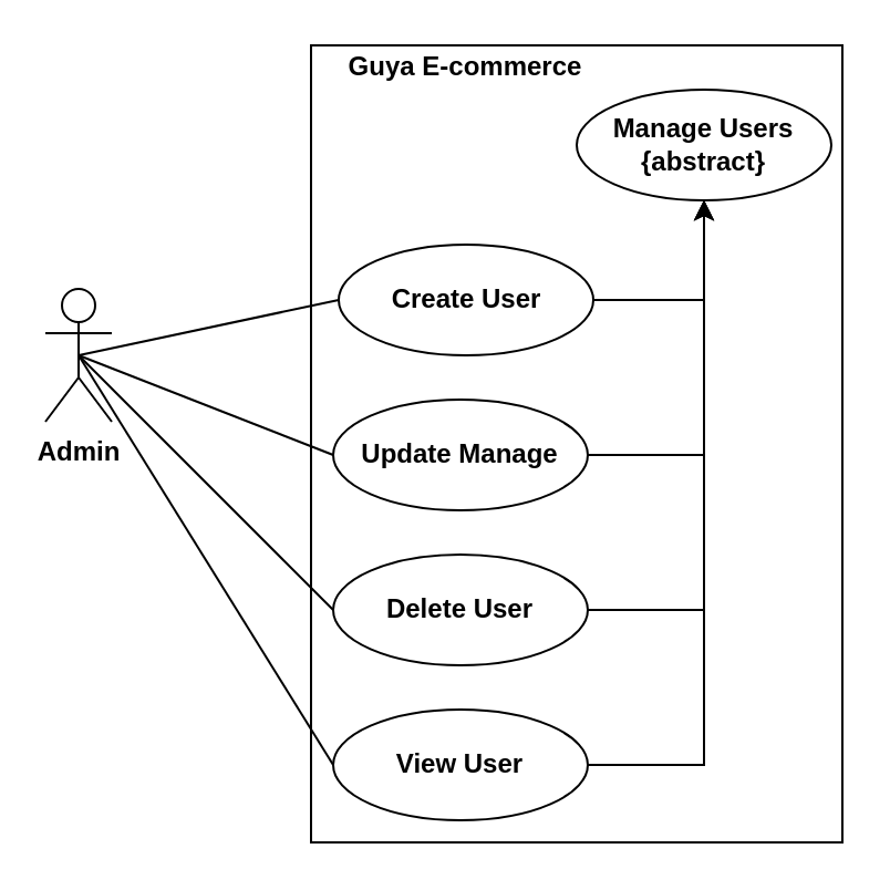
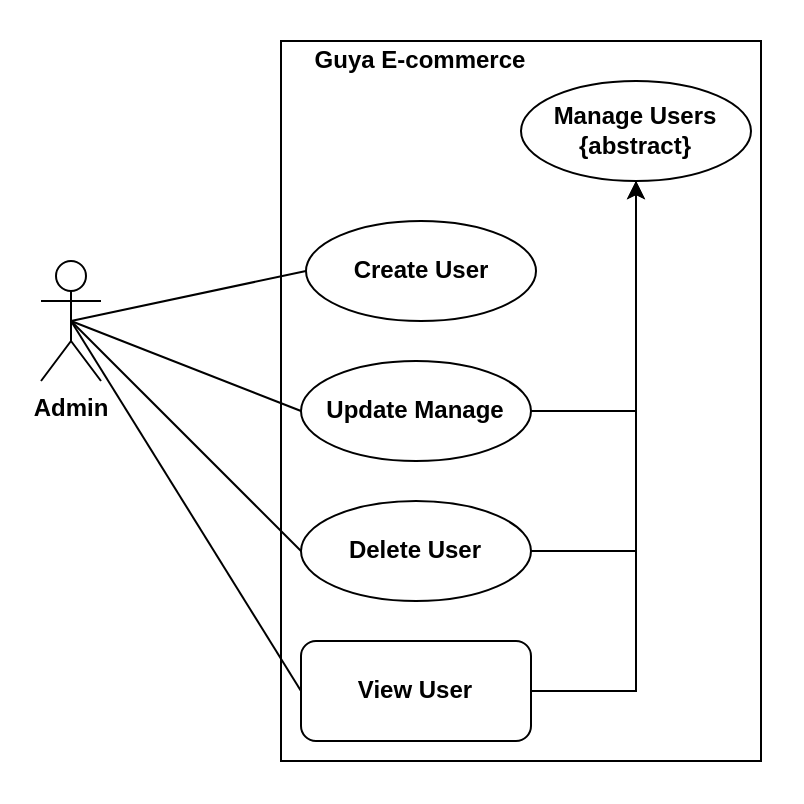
  <mxCell id="0" />
  <mxCell id="1" parent="0" />
  <mxCell id="2" value="Admin" style="shape=umlActor;verticalLabelPosition=bottom;labelBackgroundColor=#ffffff;verticalAlign=top;html=1;outlineConnect=0;fontStyle=1" vertex="1" parent="1"><mxGeometry x="20" y="130" width="30" height="60" as="geometry" /></mxCell>
  <mxCell id="3" value="" style="rounded=0;whiteSpace=wrap;html=1;" vertex="1" parent="1"><mxGeometry x="140" y="20" width="240" height="360" as="geometry" /></mxCell>
  <mxCell id="4" value="Guya E-commerce" style="text;html=1;strokeColor=none;fillColor=none;align=center;verticalAlign=middle;whiteSpace=wrap;rounded=0;fontStyle=1" vertex="1" parent="1"><mxGeometry x="150" y="20" width="120" height="20" as="geometry" /></mxCell>
  <mxCell id="5" value="Manage Users&lt;br&gt;{abstract}" style="ellipse;whiteSpace=wrap;html=1;fontStyle=1;align=center;horizontal=1;labelBackgroundColor=none;labelBorderColor=none;shadow=0;" vertex="1" parent="1"><mxGeometry x="260" y="40" width="115" height="50" as="geometry" /></mxCell>
- <mxCell id="6" style="edgeStyle=orthogonalEdgeStyle;rounded=0;orthogonalLoop=1;jettySize=auto;html=1;exitX=1;exitY=0.5;exitDx=0;exitDy=0;entryX=0.5;entryY=1;entryDx=0;entryDy=0;" edge="1" parent="1" source="7" target="5"><mxGeometry relative="1" as="geometry" /></mxCell>
  <mxCell id="7" value="Create User" style="ellipse;whiteSpace=wrap;html=1;fontStyle=1;align=center;horizontal=1;labelBackgroundColor=none;labelBorderColor=none;shadow=0;" vertex="1" parent="1"><mxGeometry x="152.5" y="110" width="115" height="50" as="geometry" /></mxCell>
  <mxCell id="8" style="edgeStyle=orthogonalEdgeStyle;rounded=0;orthogonalLoop=1;jettySize=auto;html=1;exitX=1;exitY=0.5;exitDx=0;exitDy=0;entryX=0.5;entryY=1;entryDx=0;entryDy=0;" edge="1" parent="1" source="9" target="5"><mxGeometry relative="1" as="geometry"><mxPoint x="320" y="90" as="targetPoint" /></mxGeometry></mxCell>
  <mxCell id="9" value="Update Manage" style="ellipse;whiteSpace=wrap;html=1;fontStyle=1;align=center;horizontal=1;labelBackgroundColor=none;labelBorderColor=none;shadow=0;" vertex="1" parent="1"><mxGeometry x="150" y="180" width="115" height="50" as="geometry" /></mxCell>
  <mxCell id="10" style="edgeStyle=orthogonalEdgeStyle;rounded=0;orthogonalLoop=1;jettySize=auto;html=1;exitX=1;exitY=0.5;exitDx=0;exitDy=0;entryX=0.5;entryY=1;entryDx=0;entryDy=0;" edge="1" parent="1" source="11" target="5"><mxGeometry relative="1" as="geometry" /></mxCell>
  <mxCell id="11" value="Delete User" style="ellipse;whiteSpace=wrap;html=1;fontStyle=1;align=center;horizontal=1;labelBackgroundColor=none;labelBorderColor=none;shadow=0;" vertex="1" parent="1"><mxGeometry x="150" y="250" width="115" height="50" as="geometry" /></mxCell>
- <mxCell id="12" style="edgeStyle=orthogonalEdgeStyle;rounded=0;orthogonalLoop=1;jettySize=auto;html=1;exitX=1;exitY=0.5;exitDx=0;exitDy=0;entryX=0.5;entryY=1;entryDx=0;entryDy=0;" edge="1" parent="1" source="13" target="5"><mxGeometry relative="1" as="geometry" /></mxCell>
- <mxCell id="13" value="View User" style="ellipse;whiteSpace=wrap;html=1;fontStyle=1;align=center;horizontal=1;labelBackgroundColor=none;labelBorderColor=none;shadow=0;" vertex="1" parent="1"><mxGeometry x="150" y="320" width="115" height="50" as="geometry" /></mxCell>
+ <mxCell id="12" style="edgeStyle=orthogonalEdgeStyle;rounded=0;orthogonalLoop=1;jettySize=auto;html=1;exitX=1;exitY=0.5;exitDx=0;exitDy=0;entryX=0.5;entryY=1;entryDx=0;entryDy=0;endArrow=none;" edge="1" parent="1" source="13" target="5"><mxGeometry relative="1" as="geometry" /></mxCell>
+ <mxCell id="13" value="View User" style="whiteSpace=wrap;html=1;fontStyle=1;align=center;horizontal=1;labelBackgroundColor=none;labelBorderColor=none;shadow=0;rounded=1;" vertex="1" parent="1"><mxGeometry x="150" y="320" width="115" height="50" as="geometry" /></mxCell>
  <mxCell id="14" value="" style="endArrow=none;html=1;entryX=0;entryY=0.5;entryDx=0;entryDy=0;" edge="1" parent="1" target="7"><mxGeometry width="50" height="50" relative="1" as="geometry"><mxPoint x="35" y="160" as="sourcePoint" /><mxPoint x="70" y="420" as="targetPoint" /></mxGeometry></mxCell>
  <mxCell id="15" value="" style="endArrow=none;html=1;entryX=0;entryY=0.5;entryDx=0;entryDy=0;exitX=0.5;exitY=0.5;exitDx=0;exitDy=0;exitPerimeter=0;" edge="1" parent="1" source="2" target="9"><mxGeometry width="50" height="50" relative="1" as="geometry"><mxPoint x="45" y="170" as="sourcePoint" /><mxPoint x="162.5" y="145" as="targetPoint" /></mxGeometry></mxCell>
  <mxCell id="16" value="" style="endArrow=none;html=1;entryX=0;entryY=0.5;entryDx=0;entryDy=0;exitX=0.5;exitY=0.5;exitDx=0;exitDy=0;exitPerimeter=0;" edge="1" parent="1" source="2" target="11"><mxGeometry width="50" height="50" relative="1" as="geometry"><mxPoint x="45" y="170" as="sourcePoint" /><mxPoint x="160" y="215" as="targetPoint" /></mxGeometry></mxCell>
  <mxCell id="17" value="" style="endArrow=none;html=1;entryX=0;entryY=0.5;entryDx=0;entryDy=0;exitX=0.5;exitY=0.5;exitDx=0;exitDy=0;exitPerimeter=0;" edge="1" parent="1" source="2" target="13"><mxGeometry width="50" height="50" relative="1" as="geometry"><mxPoint x="45" y="170" as="sourcePoint" /><mxPoint x="160" y="285" as="targetPoint" /></mxGeometry></mxCell>
